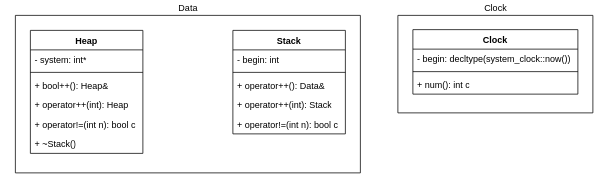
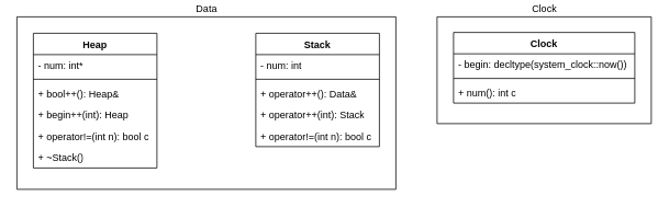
  <mxCell id="0" />
  <mxCell id="1" parent="0" />
  <mxCell id="2" value="Clock" style="verticalLabelPosition=top;verticalAlign=bottom;html=1;shape=mxgraph.basic.rect;fillColor2=none;strokeWidth=1;size=20;indent=5;fillColor=none;labelPosition=center;align=center;" parent="1" vertex="1"><mxGeometry x="530" y="20" width="260" height="130" as="geometry" /></mxCell>
  <mxCell id="3" value="Data" style="verticalLabelPosition=top;verticalAlign=bottom;html=1;shape=mxgraph.basic.rect;fillColor2=none;strokeWidth=1;size=20;indent=5;fillColor=none;labelPosition=center;align=center;" parent="1" vertex="1"><mxGeometry x="20" y="20" width="460" height="210" as="geometry" /></mxCell>
  <mxCell id="4" value="Heap" style="swimlane;fontStyle=1;align=center;verticalAlign=top;childLayout=stackLayout;horizontal=1;startSize=26;horizontalStack=0;resizeParent=1;resizeParentMax=0;resizeLast=0;collapsible=1;marginBottom=0;whiteSpace=wrap;html=1;" parent="1" vertex="1"><mxGeometry x="40" y="40" width="150" height="164" as="geometry" /></mxCell>
- <mxCell id="5" value="- system: int*" style="text;strokeColor=none;fillColor=none;align=left;verticalAlign=top;spacingLeft=4;spacingRight=4;overflow=hidden;rotatable=0;points=[[0,0.5],[1,0.5]];portConstraint=eastwest;whiteSpace=wrap;html=1;" parent="4" vertex="1"><mxGeometry y="26" width="150" height="26" as="geometry" /></mxCell>
+ <mxCell id="5" value="- num: int*" style="text;strokeColor=none;fillColor=none;align=left;verticalAlign=top;spacingLeft=4;spacingRight=4;overflow=hidden;rotatable=0;points=[[0,0.5],[1,0.5]];portConstraint=eastwest;whiteSpace=wrap;html=1;" parent="4" vertex="1"><mxGeometry y="26" width="150" height="26" as="geometry" /></mxCell>
  <mxCell id="6" value="" style="line;strokeWidth=1;fillColor=none;align=left;verticalAlign=middle;spacingTop=-1;spacingLeft=3;spacingRight=3;rotatable=0;labelPosition=right;points=[];portConstraint=eastwest;strokeColor=inherit;" parent="4" vertex="1"><mxGeometry y="52" width="150" height="8" as="geometry" /></mxCell>
  <mxCell id="7" value="+ bool++(): Heap&amp;amp;" style="text;strokeColor=none;fillColor=none;align=left;verticalAlign=top;spacingLeft=4;spacingRight=4;overflow=hidden;rotatable=0;points=[[0,0.5],[1,0.5]];portConstraint=eastwest;whiteSpace=wrap;html=1;" parent="4" vertex="1"><mxGeometry y="60" width="150" height="26" as="geometry" /></mxCell>
- <mxCell id="8" value="+ operator++(int): Heap" style="text;strokeColor=none;fillColor=none;align=left;verticalAlign=top;spacingLeft=4;spacingRight=4;overflow=hidden;rotatable=0;points=[[0,0.5],[1,0.5]];portConstraint=eastwest;whiteSpace=wrap;html=1;" parent="4" vertex="1"><mxGeometry y="86" width="150" height="26" as="geometry" /></mxCell>
+ <mxCell id="8" value="+ begin++(int): Heap" style="text;strokeColor=none;fillColor=none;align=left;verticalAlign=top;spacingLeft=4;spacingRight=4;overflow=hidden;rotatable=0;points=[[0,0.5],[1,0.5]];portConstraint=eastwest;whiteSpace=wrap;html=1;" parent="4" vertex="1"><mxGeometry y="86" width="150" height="26" as="geometry" /></mxCell>
  <mxCell id="9" value="+ operator!=(int n): bool c" style="text;strokeColor=none;fillColor=none;align=left;verticalAlign=top;spacingLeft=4;spacingRight=4;overflow=hidden;rotatable=0;points=[[0,0.5],[1,0.5]];portConstraint=eastwest;whiteSpace=wrap;html=1;" parent="4" vertex="1"><mxGeometry y="112" width="150" height="26" as="geometry" /></mxCell>
  <mxCell id="10" value="+ ~Stack()" style="text;strokeColor=none;fillColor=none;align=left;verticalAlign=top;spacingLeft=4;spacingRight=4;overflow=hidden;rotatable=0;points=[[0,0.5],[1,0.5]];portConstraint=eastwest;whiteSpace=wrap;html=1;" parent="4" vertex="1"><mxGeometry y="138" width="150" height="26" as="geometry" /></mxCell>
  <mxCell id="11" value="Stack" style="swimlane;fontStyle=1;align=center;verticalAlign=top;childLayout=stackLayout;horizontal=1;startSize=26;horizontalStack=0;resizeParent=1;resizeParentMax=0;resizeLast=0;collapsible=1;marginBottom=0;whiteSpace=wrap;html=1;" parent="1" vertex="1"><mxGeometry x="310" y="40" width="150" height="138" as="geometry" /></mxCell>
- <mxCell id="12" value="- begin: int" style="text;strokeColor=none;fillColor=none;align=left;verticalAlign=top;spacingLeft=4;spacingRight=4;overflow=hidden;rotatable=0;points=[[0,0.5],[1,0.5]];portConstraint=eastwest;whiteSpace=wrap;html=1;" parent="11" vertex="1"><mxGeometry y="26" width="150" height="26" as="geometry" /></mxCell>
+ <mxCell id="12" value="- num: int" style="text;strokeColor=none;fillColor=none;align=left;verticalAlign=top;spacingLeft=4;spacingRight=4;overflow=hidden;rotatable=0;points=[[0,0.5],[1,0.5]];portConstraint=eastwest;whiteSpace=wrap;html=1;" parent="11" vertex="1"><mxGeometry y="26" width="150" height="26" as="geometry" /></mxCell>
  <mxCell id="13" value="" style="line;strokeWidth=1;fillColor=none;align=left;verticalAlign=middle;spacingTop=-1;spacingLeft=3;spacingRight=3;rotatable=0;labelPosition=right;points=[];portConstraint=eastwest;strokeColor=inherit;" parent="11" vertex="1"><mxGeometry y="52" width="150" height="8" as="geometry" /></mxCell>
  <mxCell id="14" value="+ operator++(): Data&amp;amp;" style="text;strokeColor=none;fillColor=none;align=left;verticalAlign=top;spacingLeft=4;spacingRight=4;overflow=hidden;rotatable=0;points=[[0,0.5],[1,0.5]];portConstraint=eastwest;whiteSpace=wrap;html=1;" parent="11" vertex="1"><mxGeometry y="60" width="150" height="26" as="geometry" /></mxCell>
  <mxCell id="15" value="+ operator++(int): Stack" style="text;strokeColor=none;fillColor=none;align=left;verticalAlign=top;spacingLeft=4;spacingRight=4;overflow=hidden;rotatable=0;points=[[0,0.5],[1,0.5]];portConstraint=eastwest;whiteSpace=wrap;html=1;" parent="11" vertex="1"><mxGeometry y="86" width="150" height="26" as="geometry" /></mxCell>
  <mxCell id="16" value="+ operator!=(int n): bool c" style="text;strokeColor=none;fillColor=none;align=left;verticalAlign=top;spacingLeft=4;spacingRight=4;overflow=hidden;rotatable=0;points=[[0,0.5],[1,0.5]];portConstraint=eastwest;whiteSpace=wrap;html=1;" parent="11" vertex="1"><mxGeometry y="112" width="150" height="26" as="geometry" /></mxCell>
  <mxCell id="17" value="Clock" style="swimlane;fontStyle=1;align=center;verticalAlign=top;childLayout=stackLayout;horizontal=1;startSize=26;horizontalStack=0;resizeParent=1;resizeParentMax=0;resizeLast=0;collapsible=1;marginBottom=0;whiteSpace=wrap;html=1;" parent="1" vertex="1"><mxGeometry x="550" y="39" width="220" height="86" as="geometry" /></mxCell>
  <mxCell id="18" value="- begin: decltype(system_clock::now())" style="text;strokeColor=none;fillColor=none;align=left;verticalAlign=top;spacingLeft=4;spacingRight=4;overflow=hidden;rotatable=0;points=[[0,0.5],[1,0.5]];portConstraint=eastwest;whiteSpace=wrap;html=1;" parent="17" vertex="1"><mxGeometry y="26" width="220" height="26" as="geometry" /></mxCell>
  <mxCell id="19" value="" style="line;strokeWidth=1;fillColor=none;align=left;verticalAlign=middle;spacingTop=-1;spacingLeft=3;spacingRight=3;rotatable=0;labelPosition=right;points=[];portConstraint=eastwest;strokeColor=inherit;" parent="17" vertex="1"><mxGeometry y="52" width="220" height="8" as="geometry" /></mxCell>
  <mxCell id="20" value="+ num(): int c" style="text;strokeColor=none;fillColor=none;align=left;verticalAlign=top;spacingLeft=4;spacingRight=4;overflow=hidden;rotatable=0;points=[[0,0.5],[1,0.5]];portConstraint=eastwest;whiteSpace=wrap;html=1;" parent="17" vertex="1"><mxGeometry y="60" width="220" height="26" as="geometry" /></mxCell>
